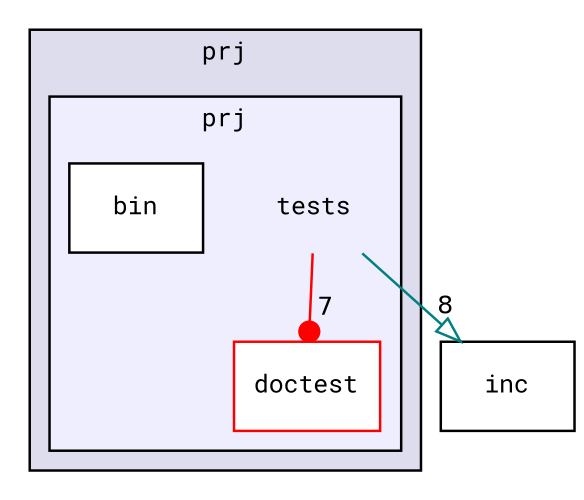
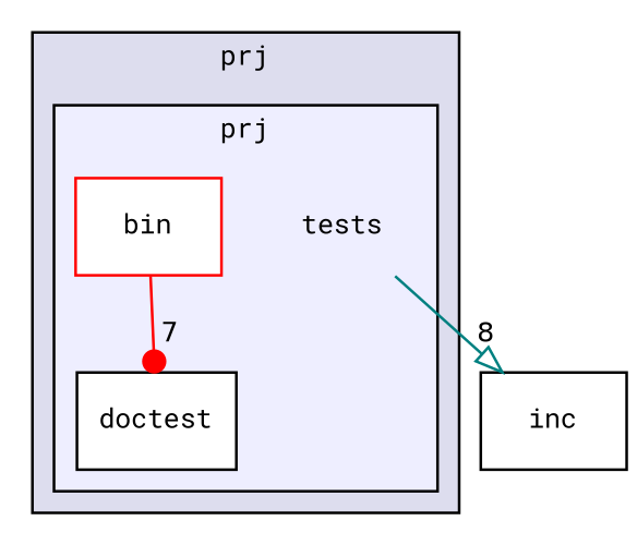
  digraph {
    compound=true
    fontname="Roboto Mono"
    node [fontname="Roboto Mono" fontsize=10 shape=box]
    edge [labeldistance=1.5 labelfontname=Helvetica labelfontsize=10 fontname="Roboto Mono"]
    n1 [label=tests shape=plaintext]
-   n2 [color=black fillcolor=white label=bin style=filled]
-   n3 [color=red fillcolor=white label=doctest style=filled]
+   n2 [color=red fillcolor=white label=bin style=filled]
+   n3 [color=black fillcolor=white label=doctest style=filled]
    n4 [label=inc]
    subgraph cluster_1 {
      bgcolor="#ddddee"
      fontsize=10
      label=prj
      pencolor=black
      subgraph cluster_2 {
        bgcolor="#eeeeff"
        fontsize=10
        pencolor=black
        n1
        n2
        n3
      }
    }
-   n1 -> n3 [headlabel=7 color=red arrowhead=dot]
+   n2 -> n3 [headlabel=7 color=red arrowhead=dot]
    n1 -> n4 [headlabel=8 color=teal arrowhead=onormal]
  }
